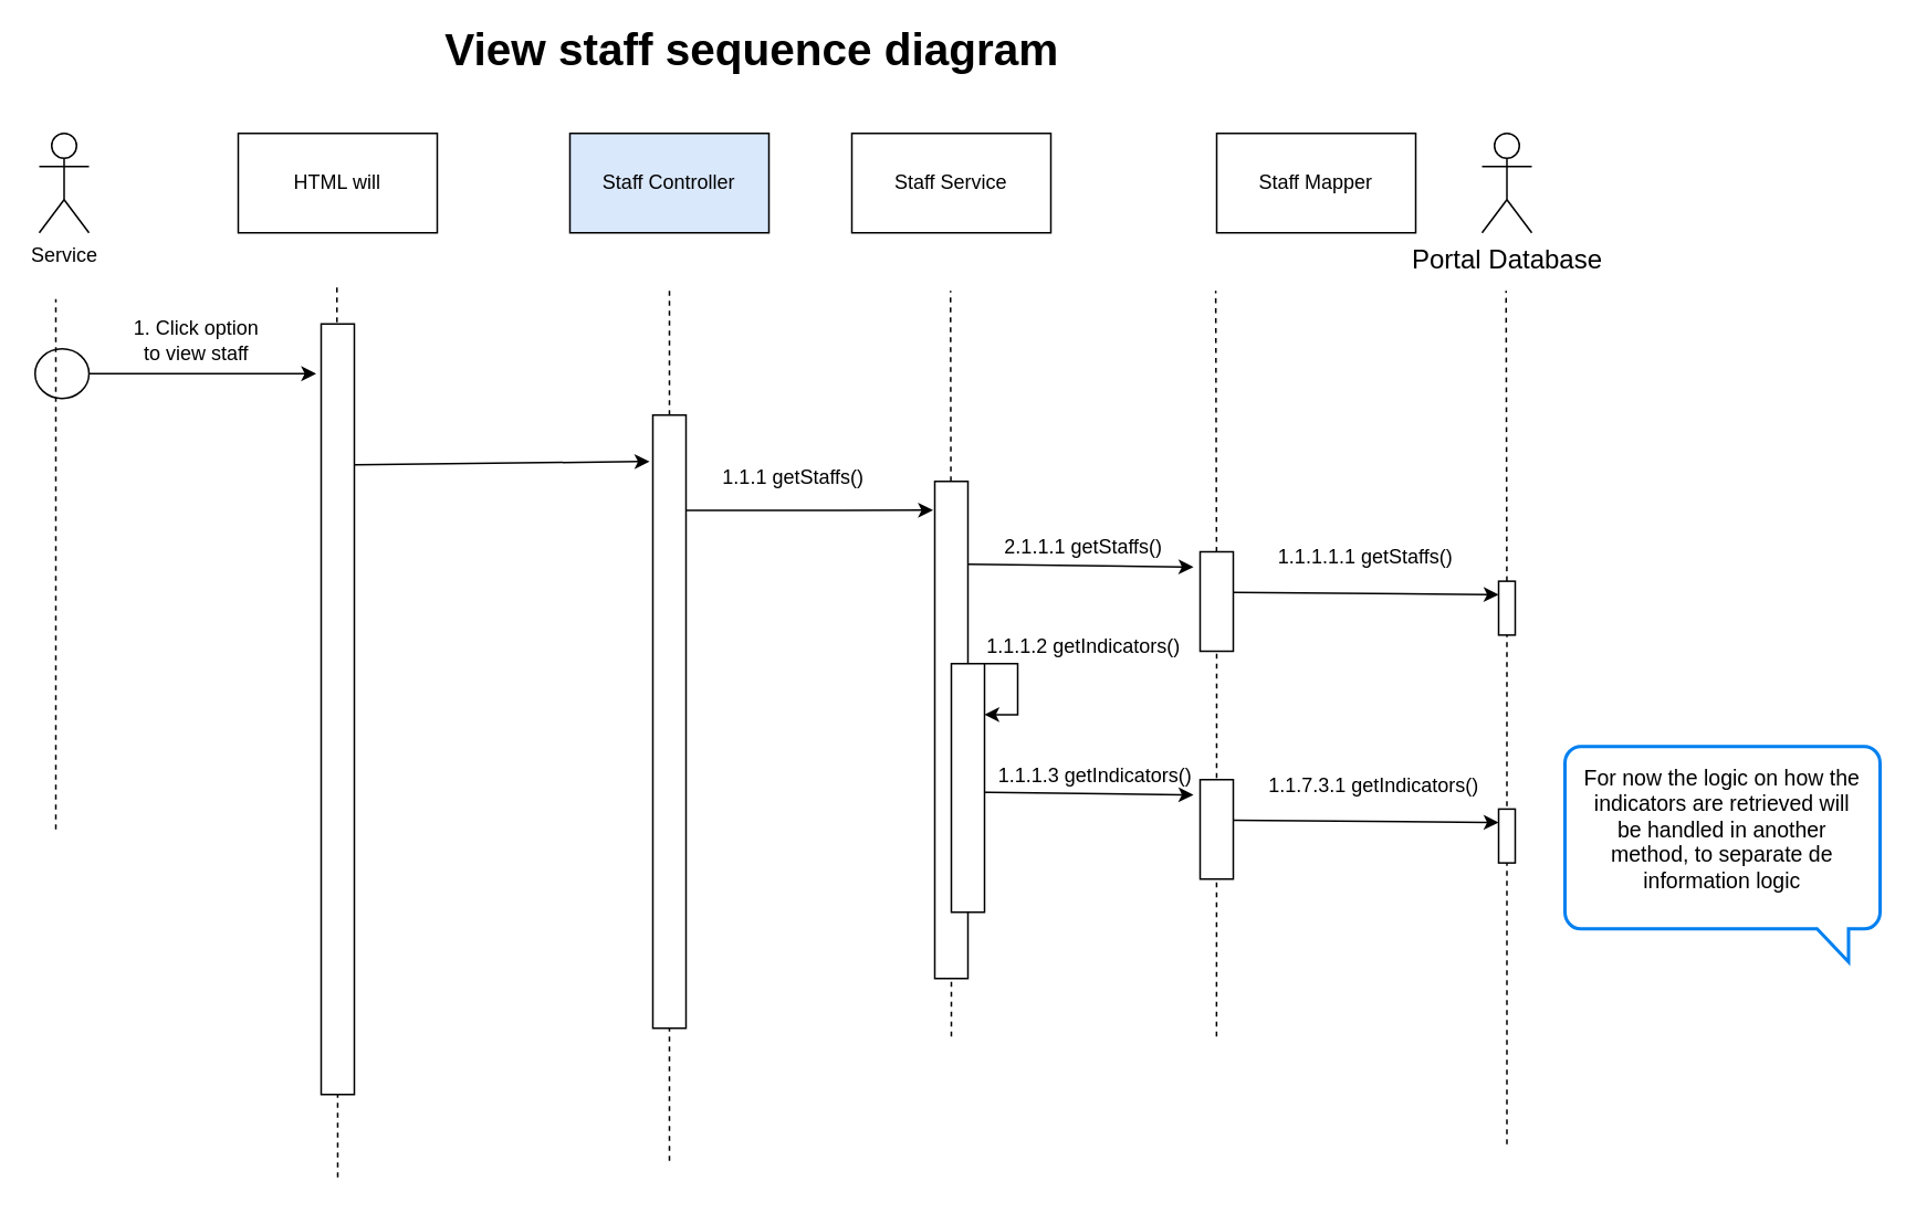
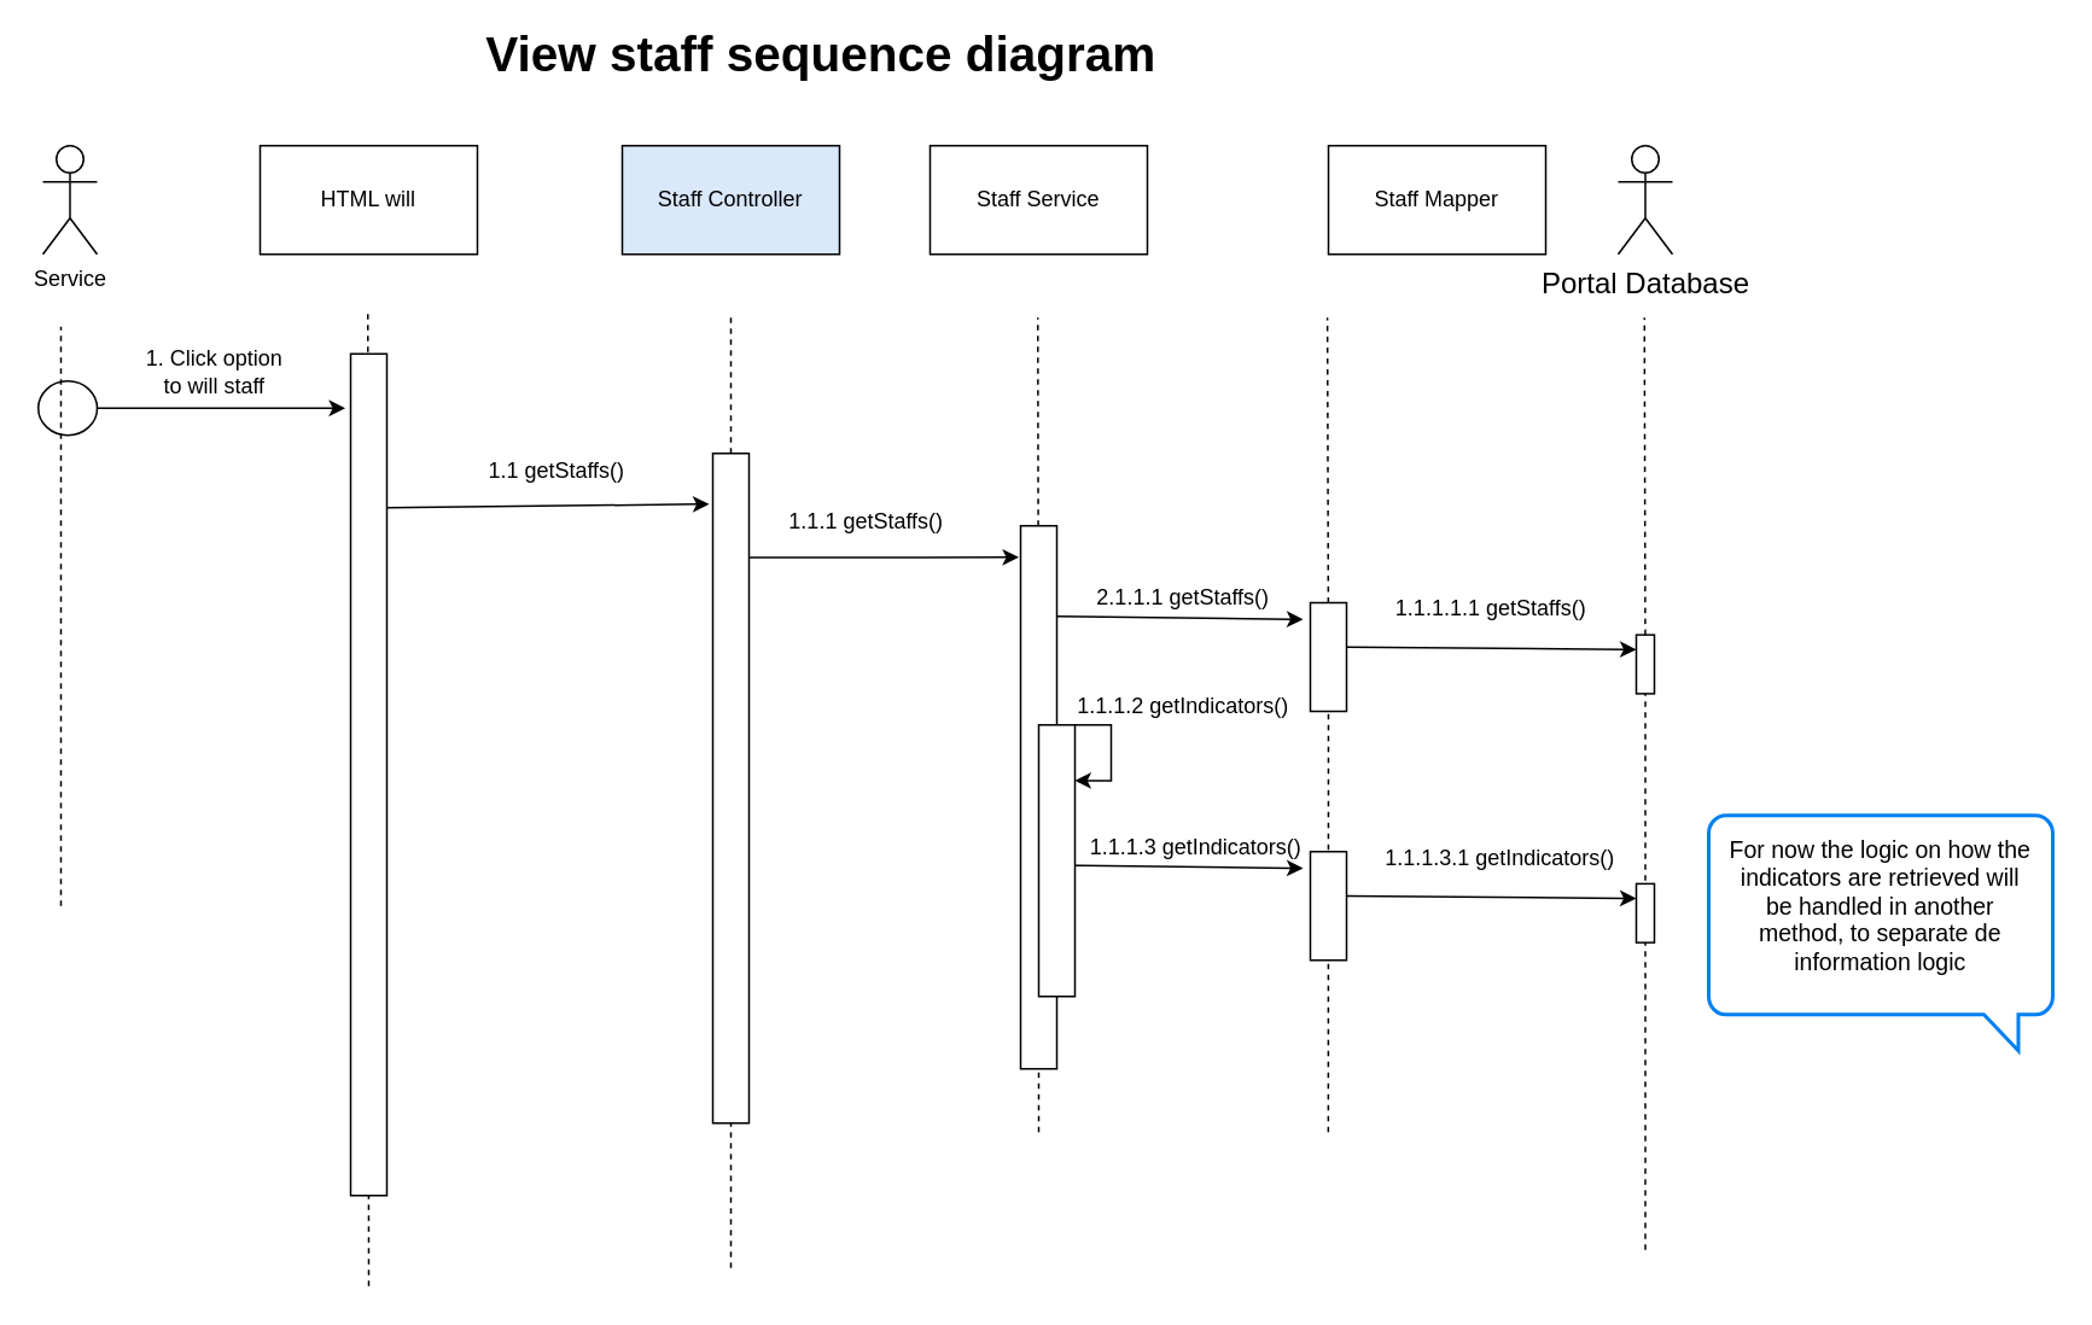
  <mxCell id="0" />
  <mxCell id="1" parent="0" />
  <mxCell id="2" value="HTML will" style="rounded=0;whiteSpace=wrap;html=1;" parent="1" vertex="1"><mxGeometry x="143" y="80" width="120" height="60" as="geometry" /></mxCell>
  <mxCell id="3" value="Service" style="shape=umlActor;verticalLabelPosition=bottom;labelBackgroundColor=#ffffff;verticalAlign=top;html=1;outlineConnect=0;" parent="1" vertex="1"><mxGeometry x="23" y="80" width="30" height="60" as="geometry" /></mxCell>
  <mxCell id="4" value="View staff sequence diagram" style="text;html=1;strokeColor=none;fillColor=none;align=center;verticalAlign=middle;whiteSpace=wrap;rounded=0;fontSize=27;fontStyle=1" parent="1" vertex="1"><mxGeometry x="233" y="20" width="440" height="20" as="geometry" /></mxCell>
  <mxCell id="5" value="" style="ellipse;whiteSpace=wrap;html=1;" parent="1" vertex="1"><mxGeometry x="20.5" y="210" width="32.5" height="30" as="geometry" /></mxCell>
  <mxCell id="6" value="" style="endArrow=none;dashed=1;html=1;" parent="1" edge="1"><mxGeometry width="50" height="50" relative="1" as="geometry"><mxPoint x="33" y="500" as="sourcePoint" /><mxPoint x="33" y="180" as="targetPoint" /></mxGeometry></mxCell>
  <mxCell id="7" value="" style="endArrow=none;dashed=1;html=1;" parent="1" edge="1"><mxGeometry width="50" height="50" relative="1" as="geometry"><mxPoint x="203" y="710" as="sourcePoint" /><mxPoint x="202.5" y="170" as="targetPoint" /></mxGeometry></mxCell>
  <mxCell id="8" value="" style="endArrow=none;dashed=1;html=1;" parent="1" edge="1"><mxGeometry width="50" height="50" relative="1" as="geometry"><mxPoint x="403" y="700" as="sourcePoint" /><mxPoint x="403" y="175" as="targetPoint" /></mxGeometry></mxCell>
  <mxCell id="9" value="Staff Controller" style="rounded=0;whiteSpace=wrap;html=1;fillColor=#dae8fc;" parent="1" vertex="1"><mxGeometry x="343" y="80" width="120" height="60" as="geometry" /></mxCell>
  <mxCell id="10" value="Staff Service" style="rounded=0;whiteSpace=wrap;html=1;" parent="1" vertex="1"><mxGeometry x="513" y="80" width="120" height="60" as="geometry" /></mxCell>
  <mxCell id="11" value="" style="endArrow=none;dashed=1;html=1;" parent="1" source="22" edge="1"><mxGeometry width="50" height="50" relative="1" as="geometry"><mxPoint x="573" y="625" as="sourcePoint" /><mxPoint x="572.5" y="175" as="targetPoint" /></mxGeometry></mxCell>
  <mxCell id="12" value="Staff Mapper" style="rounded=0;whiteSpace=wrap;html=1;" parent="1" vertex="1"><mxGeometry x="733" y="80" width="120" height="60" as="geometry" /></mxCell>
  <mxCell id="13" value="" style="endArrow=none;dashed=1;html=1;" parent="1" source="27" edge="1"><mxGeometry width="50" height="50" relative="1" as="geometry"><mxPoint x="732.91" y="625" as="sourcePoint" /><mxPoint x="732.41" y="175" as="targetPoint" /></mxGeometry></mxCell>
  <mxCell id="14" value="" style="endArrow=classic;html=1;exitX=1;exitY=0.5;exitDx=0;exitDy=0;" parent="1" source="5" edge="1"><mxGeometry width="50" height="50" relative="1" as="geometry"><mxPoint x="93" y="320" as="sourcePoint" /><mxPoint x="190" y="225" as="targetPoint" /></mxGeometry></mxCell>
  <mxCell id="15" value="" style="rounded=0;whiteSpace=wrap;html=1;" parent="1" vertex="1"><mxGeometry x="193" y="195" width="20" height="465" as="geometry" /></mxCell>
- <mxCell id="16" value="1. Click option to view staff" style="text;html=1;strokeColor=none;fillColor=none;align=center;verticalAlign=middle;whiteSpace=wrap;rounded=0;" parent="1" vertex="1"><mxGeometry x="73" y="195" width="90" height="20" as="geometry" /></mxCell>
+ <mxCell id="16" value="1. Click option to will staff" style="text;html=1;strokeColor=none;fillColor=none;align=center;verticalAlign=middle;whiteSpace=wrap;rounded=0;" parent="1" vertex="1"><mxGeometry x="73" y="195" width="90" height="20" as="geometry" /></mxCell>
  <mxCell id="17" value="" style="endArrow=classic;html=1;fontSize=27;" parent="1" edge="1"><mxGeometry width="50" height="50" relative="1" as="geometry"><mxPoint x="213" y="280" as="sourcePoint" /><mxPoint x="391" y="278" as="targetPoint" /></mxGeometry></mxCell>
  <mxCell id="18" value="" style="rounded=0;whiteSpace=wrap;html=1;" parent="1" vertex="1"><mxGeometry x="393" y="250" width="20" height="370" as="geometry" /></mxCell>
+ <mxCell id="19" value="1.1 getStaffs()" style="text;html=1;strokeColor=none;fillColor=none;align=center;verticalAlign=middle;whiteSpace=wrap;rounded=0;" parent="1" vertex="1"><mxGeometry x="261.5" y="250" width="90" height="20" as="geometry" /></mxCell>
  <mxCell id="20" value="" style="endArrow=classic;html=1;fontSize=27;entryX=-0.05;entryY=0.058;entryDx=0;entryDy=0;entryPerimeter=0;" parent="1" target="22" edge="1"><mxGeometry width="50" height="50" relative="1" as="geometry"><mxPoint x="413" y="307.5" as="sourcePoint" /><mxPoint x="553" y="309" as="targetPoint" /></mxGeometry></mxCell>
  <mxCell id="21" value="1.1.1 getStaffs()" style="text;html=1;strokeColor=none;fillColor=none;align=center;verticalAlign=middle;whiteSpace=wrap;rounded=0;" parent="1" vertex="1"><mxGeometry x="433" y="277.5" width="90" height="20" as="geometry" /></mxCell>
  <mxCell id="22" value="" style="rounded=0;whiteSpace=wrap;html=1;" parent="1" vertex="1"><mxGeometry x="563" y="290" width="20" height="300" as="geometry" /></mxCell>
  <mxCell id="23" value="" style="endArrow=none;dashed=1;html=1;" parent="1" target="22" edge="1"><mxGeometry width="50" height="50" relative="1" as="geometry"><mxPoint x="573" y="625" as="sourcePoint" /><mxPoint x="572.5" y="175" as="targetPoint" /></mxGeometry></mxCell>
  <mxCell id="24" value="2.1.1.1 getStaffs()" style="text;html=1;strokeColor=none;fillColor=none;align=center;verticalAlign=middle;whiteSpace=wrap;rounded=0;" parent="1" vertex="1"><mxGeometry x="603" y="320" width="100" height="20" as="geometry" /></mxCell>
  <mxCell id="25" value="Portal Database" style="shape=umlActor;verticalLabelPosition=bottom;labelBackgroundColor=#ffffff;verticalAlign=top;html=1;outlineConnect=0;fontSize=16;" parent="1" vertex="1"><mxGeometry x="893" y="80" width="30" height="60" as="geometry" /></mxCell>
  <mxCell id="26" value="" style="endArrow=classic;html=1;fontSize=27;entryX=-0.2;entryY=0.153;entryDx=0;entryDy=0;entryPerimeter=0;" parent="1" target="27" edge="1"><mxGeometry width="50" height="50" relative="1" as="geometry"><mxPoint x="583" y="340" as="sourcePoint" /><mxPoint x="713" y="340" as="targetPoint" /></mxGeometry></mxCell>
  <mxCell id="27" value="" style="rounded=0;whiteSpace=wrap;html=1;" parent="1" vertex="1"><mxGeometry x="723" y="332.5" width="20" height="60" as="geometry" /></mxCell>
  <mxCell id="28" value="" style="endArrow=none;dashed=1;html=1;" parent="1" target="27" edge="1"><mxGeometry width="50" height="50" relative="1" as="geometry"><mxPoint x="732.91" y="625" as="sourcePoint" /><mxPoint x="732.41" y="175" as="targetPoint" /></mxGeometry></mxCell>
  <mxCell id="29" value="" style="endArrow=none;dashed=1;html=1;" parent="1" source="32" edge="1"><mxGeometry width="50" height="50" relative="1" as="geometry"><mxPoint x="908" y="690" as="sourcePoint" /><mxPoint x="907.5" y="175" as="targetPoint" /></mxGeometry></mxCell>
  <mxCell id="30" value="1.1.1.1.1 getStaffs()" style="text;html=1;strokeColor=none;fillColor=none;align=center;verticalAlign=middle;whiteSpace=wrap;rounded=0;" parent="1" vertex="1"><mxGeometry x="763" y="326.25" width="120" height="20" as="geometry" /></mxCell>
  <mxCell id="31" value="" style="endArrow=classic;html=1;fontSize=27;exitX=1;exitY=0.408;exitDx=0;exitDy=0;entryX=0;entryY=0.25;entryDx=0;entryDy=0;exitPerimeter=0;" parent="1" source="27" target="32" edge="1"><mxGeometry width="50" height="50" relative="1" as="geometry"><mxPoint x="743" y="384.15" as="sourcePoint" /><mxPoint x="908" y="350" as="targetPoint" /></mxGeometry></mxCell>
  <mxCell id="32" value="" style="rounded=0;whiteSpace=wrap;html=1;" parent="1" vertex="1"><mxGeometry x="903" y="350.25" width="10" height="32.5" as="geometry" /></mxCell>
  <mxCell id="33" value="" style="endArrow=none;dashed=1;html=1;" parent="1" target="32" edge="1"><mxGeometry width="50" height="50" relative="1" as="geometry"><mxPoint x="908" y="690" as="sourcePoint" /><mxPoint x="907.5" y="175" as="targetPoint" /></mxGeometry></mxCell>
  <mxCell id="34" value="1.1.1.3 getIndicators()" style="text;html=1;strokeColor=none;fillColor=none;align=center;verticalAlign=middle;whiteSpace=wrap;rounded=0;" parent="1" vertex="1"><mxGeometry x="600" y="457.5" width="120" height="20" as="geometry" /></mxCell>
  <mxCell id="35" value="" style="endArrow=classic;html=1;fontSize=27;entryX=-0.2;entryY=0.153;entryDx=0;entryDy=0;entryPerimeter=0;" parent="1" target="36" edge="1"><mxGeometry width="50" height="50" relative="1" as="geometry"><mxPoint x="583" y="477.5" as="sourcePoint" /><mxPoint x="713" y="477.5" as="targetPoint" /></mxGeometry></mxCell>
  <mxCell id="36" value="" style="rounded=0;whiteSpace=wrap;html=1;" parent="1" vertex="1"><mxGeometry x="723" y="470" width="20" height="60" as="geometry" /></mxCell>
- <mxCell id="37" value="1.1.7.3.1 getIndicators()" style="text;html=1;strokeColor=none;fillColor=none;align=center;verticalAlign=middle;whiteSpace=wrap;rounded=0;" parent="1" vertex="1"><mxGeometry x="763" y="463.75" width="130" height="20" as="geometry" /></mxCell>
+ <mxCell id="37" value="1.1.1.3.1 getIndicators()" style="text;html=1;strokeColor=none;fillColor=none;align=center;verticalAlign=middle;whiteSpace=wrap;rounded=0;" parent="1" vertex="1"><mxGeometry x="763" y="463.75" width="130" height="20" as="geometry" /></mxCell>
  <mxCell id="38" value="" style="endArrow=classic;html=1;fontSize=27;exitX=1;exitY=0.408;exitDx=0;exitDy=0;entryX=0;entryY=0.25;entryDx=0;entryDy=0;exitPerimeter=0;" parent="1" source="36" target="39" edge="1"><mxGeometry width="50" height="50" relative="1" as="geometry"><mxPoint x="743" y="521.65" as="sourcePoint" /><mxPoint x="908" y="487.5" as="targetPoint" /></mxGeometry></mxCell>
  <mxCell id="39" value="" style="rounded=0;whiteSpace=wrap;html=1;" parent="1" vertex="1"><mxGeometry x="903" y="487.75" width="10" height="32.5" as="geometry" /></mxCell>
  <mxCell id="40" value="" style="rounded=0;whiteSpace=wrap;html=1;fontSize=16;" parent="1" vertex="1"><mxGeometry x="573" y="400" width="20" height="150" as="geometry" /></mxCell>
  <mxCell id="41" style="edgeStyle=orthogonalEdgeStyle;rounded=0;orthogonalLoop=1;jettySize=auto;html=1;entryX=0.993;entryY=0.205;entryDx=0;entryDy=0;entryPerimeter=0;fontSize=16;" parent="1" source="40" target="40" edge="1"><mxGeometry relative="1" as="geometry"><Array as="points"><mxPoint x="613" y="400" /><mxPoint x="613" y="431" /></Array></mxGeometry></mxCell>
  <mxCell id="42" value="1.1.1.2 getIndicators()" style="text;html=1;strokeColor=none;fillColor=none;align=center;verticalAlign=middle;whiteSpace=wrap;rounded=0;" parent="1" vertex="1"><mxGeometry x="593" y="380" width="120" height="20" as="geometry" /></mxCell>
  <mxCell id="43" value="" style="html=1;verticalLabelPosition=bottom;align=center;labelBackgroundColor=#ffffff;verticalAlign=top;strokeWidth=2;strokeColor=#0080F0;shadow=0;dashed=0;shape=mxgraph.ios7.icons.message;fontSize=16;" parent="1" vertex="1"><mxGeometry x="943" y="450" width="190" height="130" as="geometry" /></mxCell>
  <mxCell id="44" value="For now the logic on how the indicators are retrieved will be handled in another method, to separate de information logic" style="text;html=1;strokeColor=none;fillColor=none;align=center;verticalAlign=middle;whiteSpace=wrap;rounded=0;fontSize=13;" parent="1" vertex="1"><mxGeometry x="953" y="490" width="170" height="20" as="geometry" /></mxCell>
